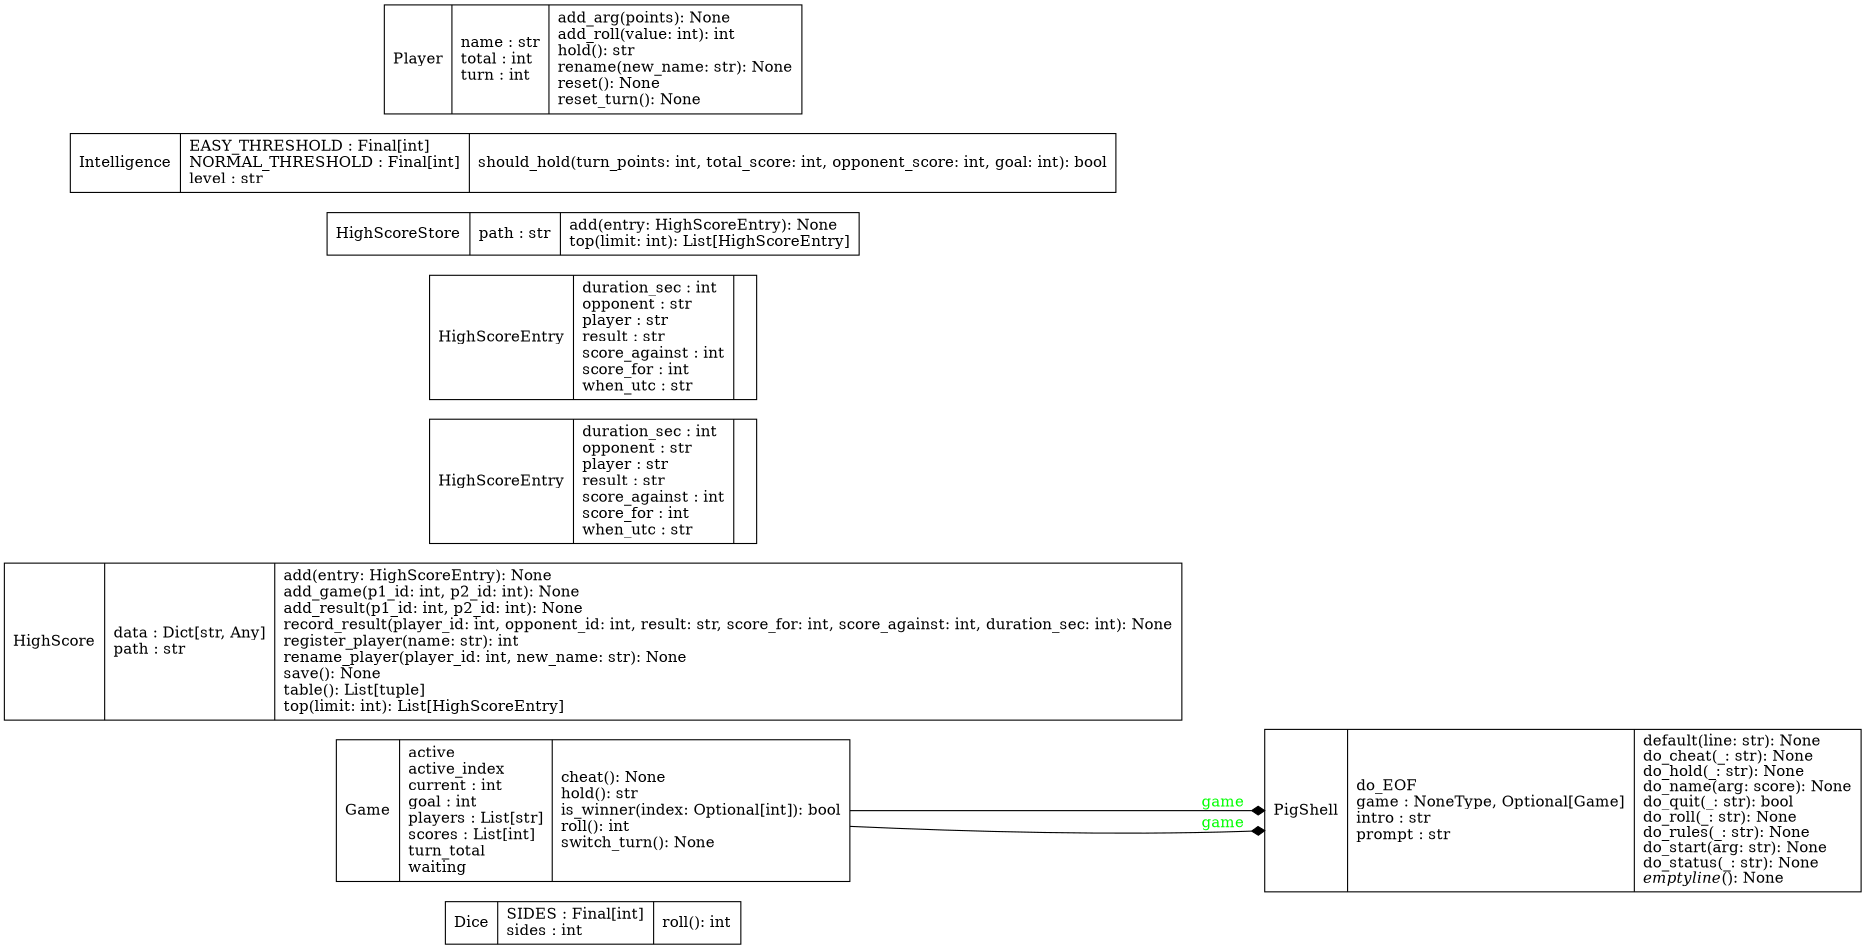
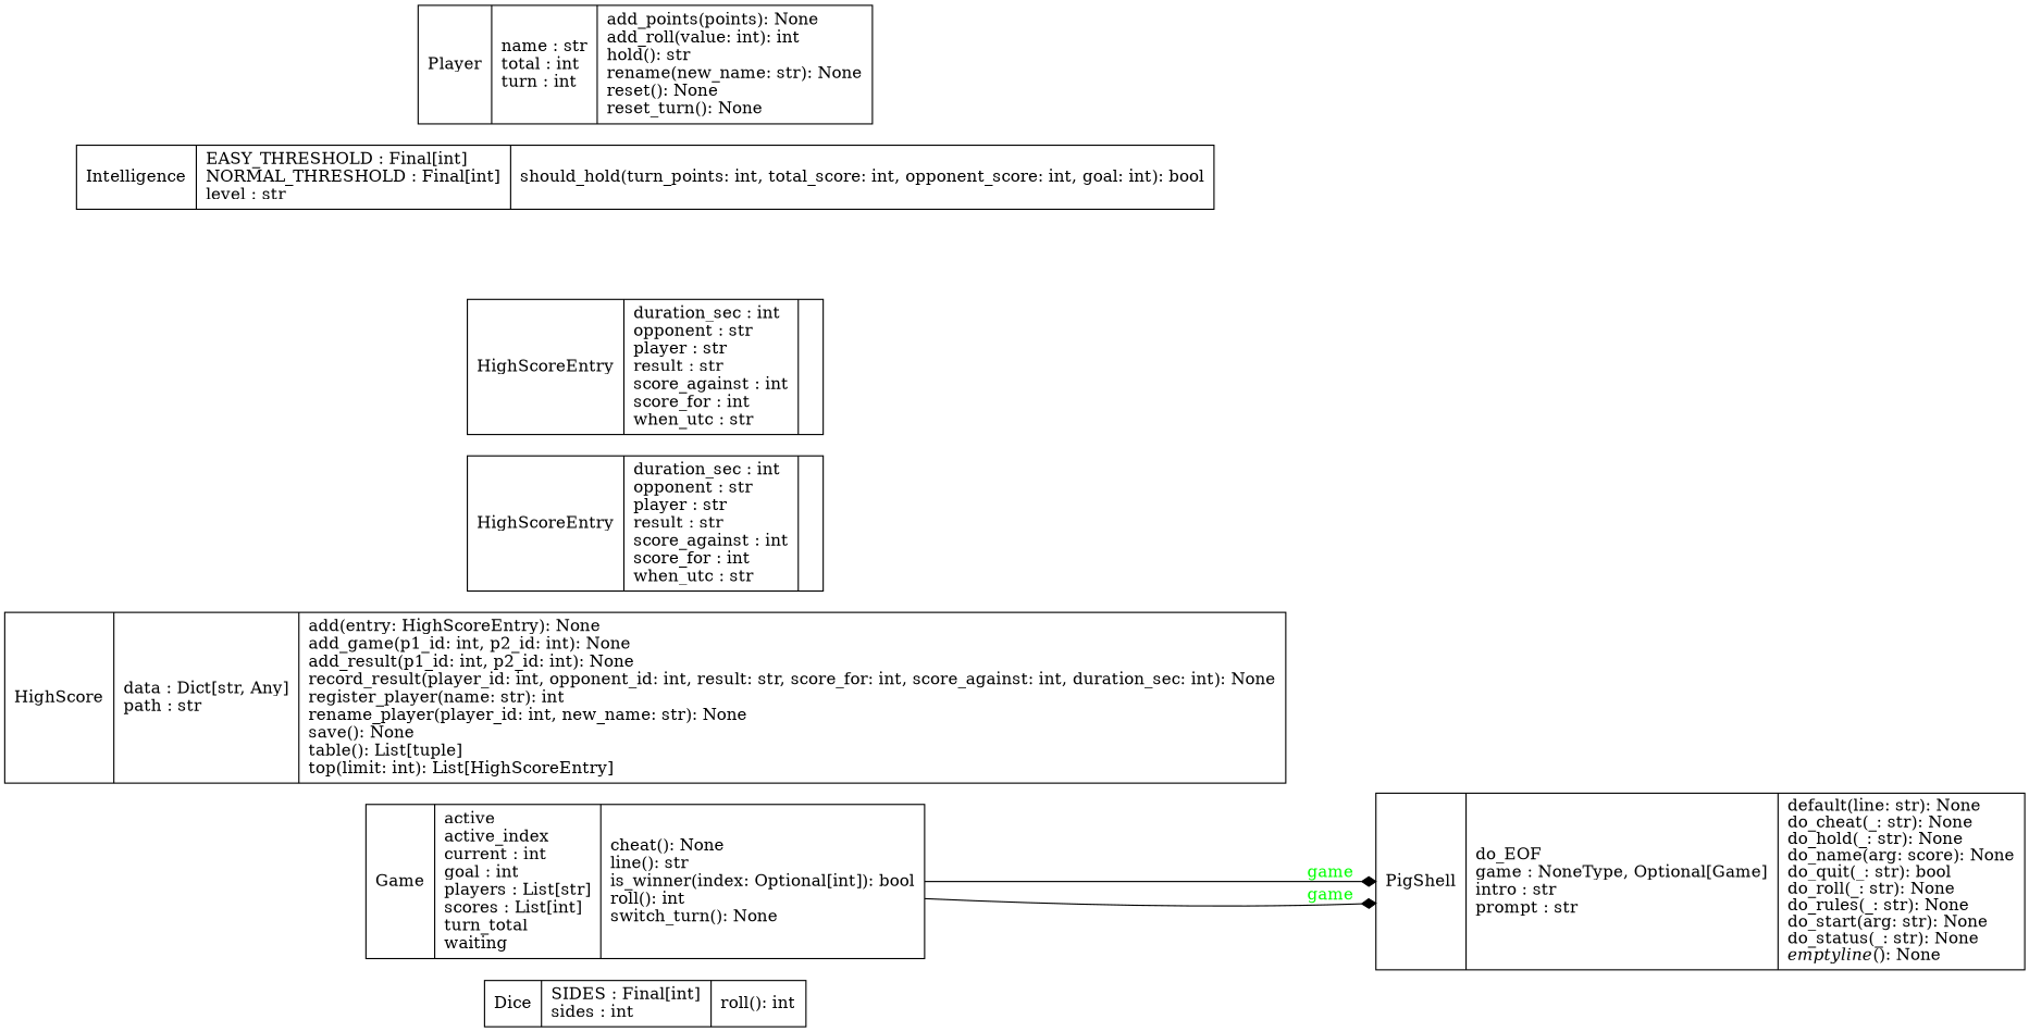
  digraph {
    rankdir=LR
    node [color=black fontcolor=black shape=record style=solid]
    edge [arrowhead=diamond arrowtail=none fontcolor=green style=solid]
    n1 [label=<{Dice|SIDES : Final[int]<br ALIGN="LEFT"/>sides : int<br ALIGN="LEFT"/>|roll(): int<br ALIGN="LEFT"/>}>]
-   n2 [label=<{Game|active<br ALIGN="LEFT"/>active_index<br ALIGN="LEFT"/>current : int<br ALIGN="LEFT"/>goal : int<br ALIGN="LEFT"/>players : List[str]<br ALIGN="LEFT"/>scores : List[int]<br ALIGN="LEFT"/>turn_total<br ALIGN="LEFT"/>waiting<br ALIGN="LEFT"/>|cheat(): None<br ALIGN="LEFT"/>hold(): str<br ALIGN="LEFT"/>is_winner(index: Optional[int]): bool<br ALIGN="LEFT"/>roll(): int<br ALIGN="LEFT"/>switch_turn(): None<br ALIGN="LEFT"/>}>]
+   n2 [label=<{Game|active<br ALIGN="LEFT"/>active_index<br ALIGN="LEFT"/>current : int<br ALIGN="LEFT"/>goal : int<br ALIGN="LEFT"/>players : List[str]<br ALIGN="LEFT"/>scores : List[int]<br ALIGN="LEFT"/>turn_total<br ALIGN="LEFT"/>waiting<br ALIGN="LEFT"/>|cheat(): None<br ALIGN="LEFT"/>line(): str<br ALIGN="LEFT"/>is_winner(index: Optional[int]): bool<br ALIGN="LEFT"/>roll(): int<br ALIGN="LEFT"/>switch_turn(): None<br ALIGN="LEFT"/>}>]
    n3 [label=<{PigShell|do_EOF<br ALIGN="LEFT"/>game : NoneType, Optional[Game]<br ALIGN="LEFT"/>intro : str<br ALIGN="LEFT"/>prompt : str<br ALIGN="LEFT"/>|default(line: str): None<br ALIGN="LEFT"/>do_cheat(_: str): None<br ALIGN="LEFT"/>do_hold(_: str): None<br ALIGN="LEFT"/>do_name(arg: score): None<br ALIGN="LEFT"/>do_quit(_: str): bool<br ALIGN="LEFT"/>do_roll(_: str): None<br ALIGN="LEFT"/>do_rules(_: str): None<br ALIGN="LEFT"/>do_start(arg: str): None<br ALIGN="LEFT"/>do_status(_: str): None<br ALIGN="LEFT"/><I>emptyline</I>(): None<br ALIGN="LEFT"/>}>]
    n4 [label=<{HighScore|data : Dict[str, Any]<br ALIGN="LEFT"/>path : str<br ALIGN="LEFT"/>|add(entry: HighScoreEntry): None<br ALIGN="LEFT"/>add_game(p1_id: int, p2_id: int): None<br ALIGN="LEFT"/>add_result(p1_id: int, p2_id: int): None<br ALIGN="LEFT"/>record_result(player_id: int, opponent_id: int, result: str, score_for: int, score_against: int, duration_sec: int): None<br ALIGN="LEFT"/>register_player(name: str): int<br ALIGN="LEFT"/>rename_player(player_id: int, new_name: str): None<br ALIGN="LEFT"/>save(): None<br ALIGN="LEFT"/>table(): List[tuple]<br ALIGN="LEFT"/>top(limit: int): List[HighScoreEntry]<br ALIGN="LEFT"/>}>]
    n5 [label=<{HighScoreEntry|duration_sec : int<br ALIGN="LEFT"/>opponent : str<br ALIGN="LEFT"/>player : str<br ALIGN="LEFT"/>result : str<br ALIGN="LEFT"/>score_against : int<br ALIGN="LEFT"/>score_for : int<br ALIGN="LEFT"/>when_utc : str<br ALIGN="LEFT"/>|}>]
    n6 [label=<{HighScoreEntry|duration_sec : int<br ALIGN="LEFT"/>opponent : str<br ALIGN="LEFT"/>player : str<br ALIGN="LEFT"/>result : str<br ALIGN="LEFT"/>score_against : int<br ALIGN="LEFT"/>score_for : int<br ALIGN="LEFT"/>when_utc : str<br ALIGN="LEFT"/>|}>]
-   n7 [label=<{HighScoreStore|path : str<br ALIGN="LEFT"/>|add(entry: HighScoreEntry): None<br ALIGN="LEFT"/>top(limit: int): List[HighScoreEntry]<br ALIGN="LEFT"/>}>]
    n8 [label=<{Intelligence|EASY_THRESHOLD : Final[int]<br ALIGN="LEFT"/>NORMAL_THRESHOLD : Final[int]<br ALIGN="LEFT"/>level : str<br ALIGN="LEFT"/>|should_hold(turn_points: int, total_score: int, opponent_score: int, goal: int): bool<br ALIGN="LEFT"/>}>]
-   n9 [label=<{Player|name : str<br ALIGN="LEFT"/>total : int<br ALIGN="LEFT"/>turn : int<br ALIGN="LEFT"/>|add_arg(points): None<br ALIGN="LEFT"/>add_roll(value: int): int<br ALIGN="LEFT"/>hold(): str<br ALIGN="LEFT"/>rename(new_name: str): None<br ALIGN="LEFT"/>reset(): None<br ALIGN="LEFT"/>reset_turn(): None<br ALIGN="LEFT"/>}>]
+   n9 [label=<{Player|name : str<br ALIGN="LEFT"/>total : int<br ALIGN="LEFT"/>turn : int<br ALIGN="LEFT"/>|add_points(points): None<br ALIGN="LEFT"/>add_roll(value: int): int<br ALIGN="LEFT"/>hold(): str<br ALIGN="LEFT"/>rename(new_name: str): None<br ALIGN="LEFT"/>reset(): None<br ALIGN="LEFT"/>reset_turn(): None<br ALIGN="LEFT"/>}>]
    n2 -> n3 [label=game]
    n2 -> n3 [label=game]
  }
